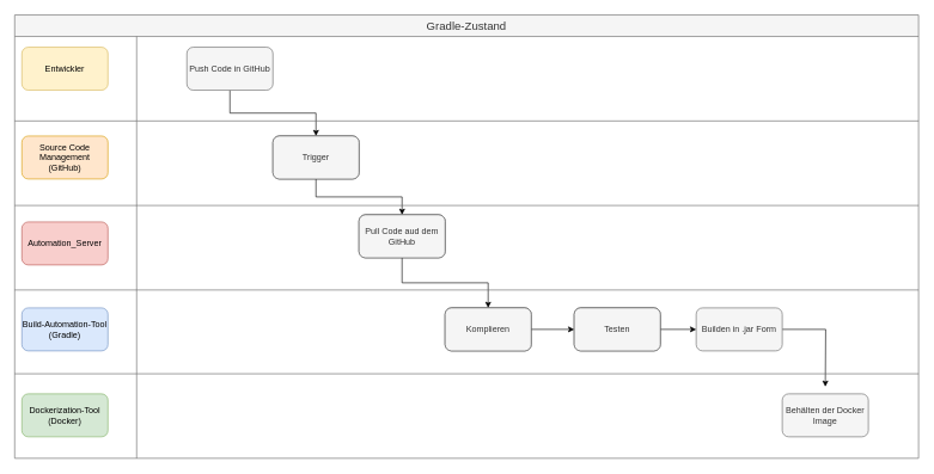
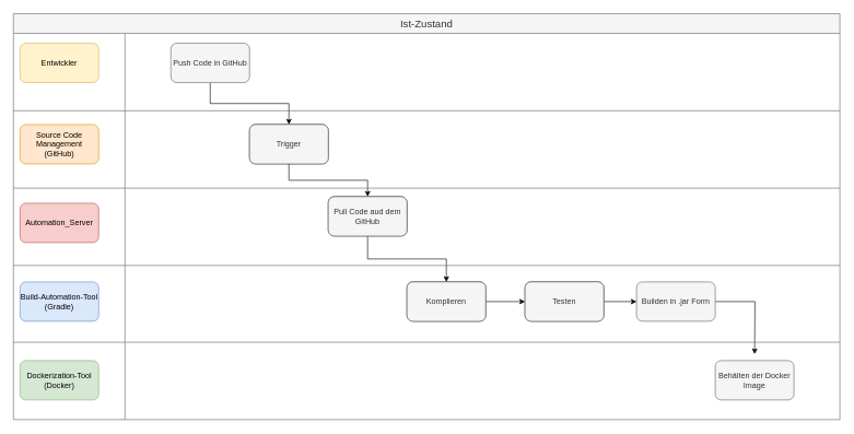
  <mxCell id="0" />
  <mxCell id="1" parent="0" />
  <mxCell id="2" value="Dockerization-Tool&lt;br&gt;(Docker)" style="rounded=1;whiteSpace=wrap;html=1;fillColor=#d5e8d4;strokeColor=#82b366;" parent="1" vertex="1"><mxGeometry x="30" y="549" width="120" height="60" as="geometry" /></mxCell>
  <mxCell id="3" value="Entwickler" style="rounded=1;whiteSpace=wrap;html=1;fillColor=#fff2cc;strokeColor=#d6b656;" parent="1" vertex="1"><mxGeometry x="30" y="65" width="120" height="60" as="geometry" /></mxCell>
  <mxCell id="4" value="Build-Automation-Tool&lt;br&gt;(Gradle)" style="rounded=1;whiteSpace=wrap;html=1;fillColor=#dae8fc;strokeColor=#6c8ebf;" parent="1" vertex="1"><mxGeometry x="30" y="429" width="120" height="60" as="geometry" /></mxCell>
  <mxCell id="5" value="Automation_Server" style="rounded=1;whiteSpace=wrap;html=1;fillColor=#f8cecc;strokeColor=#b85450;" parent="1" vertex="1"><mxGeometry x="30" y="309" width="120" height="60" as="geometry" /></mxCell>
  <mxCell id="6" value="Source Code Management&lt;br&gt;(GitHub)" style="rounded=1;whiteSpace=wrap;html=1;fillColor=#ffe6cc;strokeColor=#d79b00;" parent="1" vertex="1"><mxGeometry x="30" y="189" width="120" height="60" as="geometry" /></mxCell>
  <mxCell id="7" value="Trigger" style="rounded=1;whiteSpace=wrap;html=1;" parent="1" vertex="1"><mxGeometry x="380" y="189" width="120" height="60" as="geometry" /></mxCell>
  <mxCell id="8" value="Komplieren" style="rounded=1;whiteSpace=wrap;html=1;" parent="1" vertex="1"><mxGeometry x="620" y="429" width="120" height="60" as="geometry" /></mxCell>
  <mxCell id="9" value="Pull Code aud dem GitHub" style="rounded=1;whiteSpace=wrap;html=1;" parent="1" vertex="1"><mxGeometry x="500" y="299" width="120" height="60" as="geometry" /></mxCell>
  <mxCell id="10" value="Testen" style="rounded=1;whiteSpace=wrap;html=1;" parent="1" vertex="1"><mxGeometry x="800" y="429" width="120" height="60" as="geometry" /></mxCell>
  <mxCell id="11" value="Behälten der Docker Image" style="rounded=1;whiteSpace=wrap;html=1;fillColor=#f5f5f5;fontColor=#333333;strokeColor=#666666;" parent="1" vertex="1"><mxGeometry x="1090" y="549" width="120" height="60" as="geometry" /></mxCell>
  <mxCell id="12" style="edgeStyle=orthogonalEdgeStyle;rounded=0;orthogonalLoop=1;jettySize=auto;html=1;" parent="1" source="13" edge="1"><mxGeometry relative="1" as="geometry"><mxPoint x="1150" y="539" as="targetPoint" /></mxGeometry></mxCell>
  <mxCell id="13" value="Builden in .jar Form" style="rounded=1;whiteSpace=wrap;html=1;fillColor=#f5f5f5;fontColor=#333333;strokeColor=#666666;" parent="1" vertex="1"><mxGeometry x="970" y="429" width="120" height="60" as="geometry" /></mxCell>
  <mxCell id="14" style="edgeStyle=orthogonalEdgeStyle;rounded=0;orthogonalLoop=1;jettySize=auto;html=1;" parent="1" source="15" target="17" edge="1"><mxGeometry relative="1" as="geometry" /></mxCell>
  <mxCell id="15" value="Push Code in GitHub" style="rounded=1;whiteSpace=wrap;html=1;fillColor=#f5f5f5;fontColor=#333333;strokeColor=#666666;" parent="1" vertex="1"><mxGeometry x="260" y="65" width="120" height="60" as="geometry" /></mxCell>
  <mxCell id="16" style="edgeStyle=orthogonalEdgeStyle;rounded=0;orthogonalLoop=1;jettySize=auto;html=1;entryX=0.5;entryY=0;entryDx=0;entryDy=0;" parent="1" source="17" target="19" edge="1"><mxGeometry relative="1" as="geometry" /></mxCell>
  <mxCell id="17" value="Trigger" style="rounded=1;whiteSpace=wrap;html=1;fillColor=#f5f5f5;fontColor=#333333;strokeColor=#666666;" parent="1" vertex="1"><mxGeometry x="380" y="189" width="120" height="60" as="geometry" /></mxCell>
  <mxCell id="18" style="edgeStyle=orthogonalEdgeStyle;rounded=0;orthogonalLoop=1;jettySize=auto;html=1;entryX=0.5;entryY=0;entryDx=0;entryDy=0;" parent="1" source="19" target="21" edge="1"><mxGeometry relative="1" as="geometry" /></mxCell>
  <mxCell id="19" value="Pull Code aud dem GitHub" style="rounded=1;whiteSpace=wrap;html=1;fillColor=#f5f5f5;fontColor=#333333;strokeColor=#666666;" parent="1" vertex="1"><mxGeometry x="500" y="299" width="120" height="60" as="geometry" /></mxCell>
  <mxCell id="20" value="" style="edgeStyle=orthogonalEdgeStyle;rounded=0;orthogonalLoop=1;jettySize=auto;html=1;" parent="1" source="21" target="23" edge="1"><mxGeometry relative="1" as="geometry" /></mxCell>
  <mxCell id="21" value="Komplieren" style="rounded=1;whiteSpace=wrap;html=1;fillColor=#f5f5f5;fontColor=#333333;strokeColor=#666666;" parent="1" vertex="1"><mxGeometry x="620" y="429" width="120" height="60" as="geometry" /></mxCell>
  <mxCell id="22" value="" style="edgeStyle=orthogonalEdgeStyle;rounded=0;orthogonalLoop=1;jettySize=auto;html=1;" parent="1" source="23" target="13" edge="1"><mxGeometry relative="1" as="geometry" /></mxCell>
  <mxCell id="23" value="Testen" style="rounded=1;whiteSpace=wrap;html=1;fillColor=#f5f5f5;fontColor=#333333;strokeColor=#666666;" parent="1" vertex="1"><mxGeometry x="800" y="429" width="120" height="60" as="geometry" /></mxCell>
- <mxCell id="24" value="Gradle-Zustand" style="shape=table;startSize=30;container=1;collapsible=0;childLayout=tableLayout;strokeColor=#666666;fontSize=16;fillColor=#f5f5f5;fontColor=#333333;" vertex="1" parent="1"><mxGeometry x="20" y="20" width="1260" height="619" as="geometry" /></mxCell>
+ <mxCell id="24" value="Ist-Zustand" style="shape=table;startSize=30;container=1;collapsible=0;childLayout=tableLayout;strokeColor=#666666;fontSize=16;fillColor=#f5f5f5;fontColor=#333333;" vertex="1" parent="1"><mxGeometry x="20" y="20" width="1260" height="619" as="geometry" /></mxCell>
  <mxCell id="25" value="" style="shape=tableRow;horizontal=0;startSize=0;swimlaneHead=0;swimlaneBody=0;strokeColor=inherit;top=0;left=0;bottom=0;right=0;collapsible=0;dropTarget=0;fillColor=none;points=[[0,0.5],[1,0.5]];portConstraint=eastwest;fontSize=16;" vertex="1" parent="24"><mxGeometry y="30" width="1260" height="118" as="geometry" /></mxCell>
  <mxCell id="26" value="" style="shape=partialRectangle;html=1;whiteSpace=wrap;connectable=0;strokeColor=inherit;overflow=hidden;fillColor=none;top=0;left=0;bottom=0;right=0;pointerEvents=1;fontSize=16;" vertex="1" parent="25"><mxGeometry width="170" height="118" as="geometry"><mxRectangle width="170" height="118" as="alternateBounds" /></mxGeometry></mxCell>
  <mxCell id="27" value="" style="shape=partialRectangle;html=1;whiteSpace=wrap;connectable=0;strokeColor=inherit;overflow=hidden;fillColor=none;top=0;left=0;bottom=0;right=0;pointerEvents=1;fontSize=16;" vertex="1" parent="25"><mxGeometry x="170" width="1090" height="118" as="geometry"><mxRectangle width="1090" height="118" as="alternateBounds" /></mxGeometry></mxCell>
  <mxCell id="28" value="" style="shape=tableRow;horizontal=0;startSize=0;swimlaneHead=0;swimlaneBody=0;strokeColor=inherit;top=0;left=0;bottom=0;right=0;collapsible=0;dropTarget=0;fillColor=none;points=[[0,0.5],[1,0.5]];portConstraint=eastwest;fontSize=16;" vertex="1" parent="24"><mxGeometry y="148" width="1260" height="118" as="geometry" /></mxCell>
  <mxCell id="29" value="" style="shape=partialRectangle;html=1;whiteSpace=wrap;connectable=0;strokeColor=inherit;overflow=hidden;fillColor=none;top=0;left=0;bottom=0;right=0;pointerEvents=1;fontSize=16;" vertex="1" parent="28"><mxGeometry width="170" height="118" as="geometry"><mxRectangle width="170" height="118" as="alternateBounds" /></mxGeometry></mxCell>
  <mxCell id="30" value="" style="shape=partialRectangle;html=1;whiteSpace=wrap;connectable=0;strokeColor=inherit;overflow=hidden;fillColor=none;top=0;left=0;bottom=0;right=0;pointerEvents=1;fontSize=16;" vertex="1" parent="28"><mxGeometry x="170" width="1090" height="118" as="geometry"><mxRectangle width="1090" height="118" as="alternateBounds" /></mxGeometry></mxCell>
  <mxCell id="31" value="" style="shape=tableRow;horizontal=0;startSize=0;swimlaneHead=0;swimlaneBody=0;strokeColor=inherit;top=0;left=0;bottom=0;right=0;collapsible=0;dropTarget=0;fillColor=none;points=[[0,0.5],[1,0.5]];portConstraint=eastwest;fontSize=16;" vertex="1" parent="24"><mxGeometry y="266" width="1260" height="118" as="geometry" /></mxCell>
  <mxCell id="32" value="" style="shape=partialRectangle;html=1;whiteSpace=wrap;connectable=0;strokeColor=inherit;overflow=hidden;fillColor=none;top=0;left=0;bottom=0;right=0;pointerEvents=1;fontSize=16;" vertex="1" parent="31"><mxGeometry width="170" height="118" as="geometry"><mxRectangle width="170" height="118" as="alternateBounds" /></mxGeometry></mxCell>
  <mxCell id="33" value="" style="shape=partialRectangle;html=1;whiteSpace=wrap;connectable=0;strokeColor=inherit;overflow=hidden;fillColor=none;top=0;left=0;bottom=0;right=0;pointerEvents=1;fontSize=16;" vertex="1" parent="31"><mxGeometry x="170" width="1090" height="118" as="geometry"><mxRectangle width="1090" height="118" as="alternateBounds" /></mxGeometry></mxCell>
  <mxCell id="34" style="shape=tableRow;horizontal=0;startSize=0;swimlaneHead=0;swimlaneBody=0;strokeColor=inherit;top=0;left=0;bottom=0;right=0;collapsible=0;dropTarget=0;fillColor=none;points=[[0,0.5],[1,0.5]];portConstraint=eastwest;fontSize=16;" vertex="1" parent="24"><mxGeometry y="384" width="1260" height="117" as="geometry" /></mxCell>
  <mxCell id="35" style="shape=partialRectangle;html=1;whiteSpace=wrap;connectable=0;strokeColor=inherit;overflow=hidden;fillColor=none;top=0;left=0;bottom=0;right=0;pointerEvents=1;fontSize=16;" vertex="1" parent="34"><mxGeometry width="170" height="117" as="geometry"><mxRectangle width="170" height="117" as="alternateBounds" /></mxGeometry></mxCell>
  <mxCell id="36" style="shape=partialRectangle;html=1;whiteSpace=wrap;connectable=0;strokeColor=inherit;overflow=hidden;fillColor=none;top=0;left=0;bottom=0;right=0;pointerEvents=1;fontSize=16;" vertex="1" parent="34"><mxGeometry x="170" width="1090" height="117" as="geometry"><mxRectangle width="1090" height="117" as="alternateBounds" /></mxGeometry></mxCell>
  <mxCell id="37" style="shape=tableRow;horizontal=0;startSize=0;swimlaneHead=0;swimlaneBody=0;strokeColor=inherit;top=0;left=0;bottom=0;right=0;collapsible=0;dropTarget=0;fillColor=none;points=[[0,0.5],[1,0.5]];portConstraint=eastwest;fontSize=16;" vertex="1" parent="24"><mxGeometry y="501" width="1260" height="118" as="geometry" /></mxCell>
  <mxCell id="38" style="shape=partialRectangle;html=1;whiteSpace=wrap;connectable=0;strokeColor=inherit;overflow=hidden;fillColor=none;top=0;left=0;bottom=0;right=0;pointerEvents=1;fontSize=16;" vertex="1" parent="37"><mxGeometry width="170" height="118" as="geometry"><mxRectangle width="170" height="118" as="alternateBounds" /></mxGeometry></mxCell>
  <mxCell id="39" style="shape=partialRectangle;html=1;whiteSpace=wrap;connectable=0;strokeColor=inherit;overflow=hidden;fillColor=none;top=0;left=0;bottom=0;right=0;pointerEvents=1;fontSize=16;" vertex="1" parent="37"><mxGeometry x="170" width="1090" height="118" as="geometry"><mxRectangle width="1090" height="118" as="alternateBounds" /></mxGeometry></mxCell>
